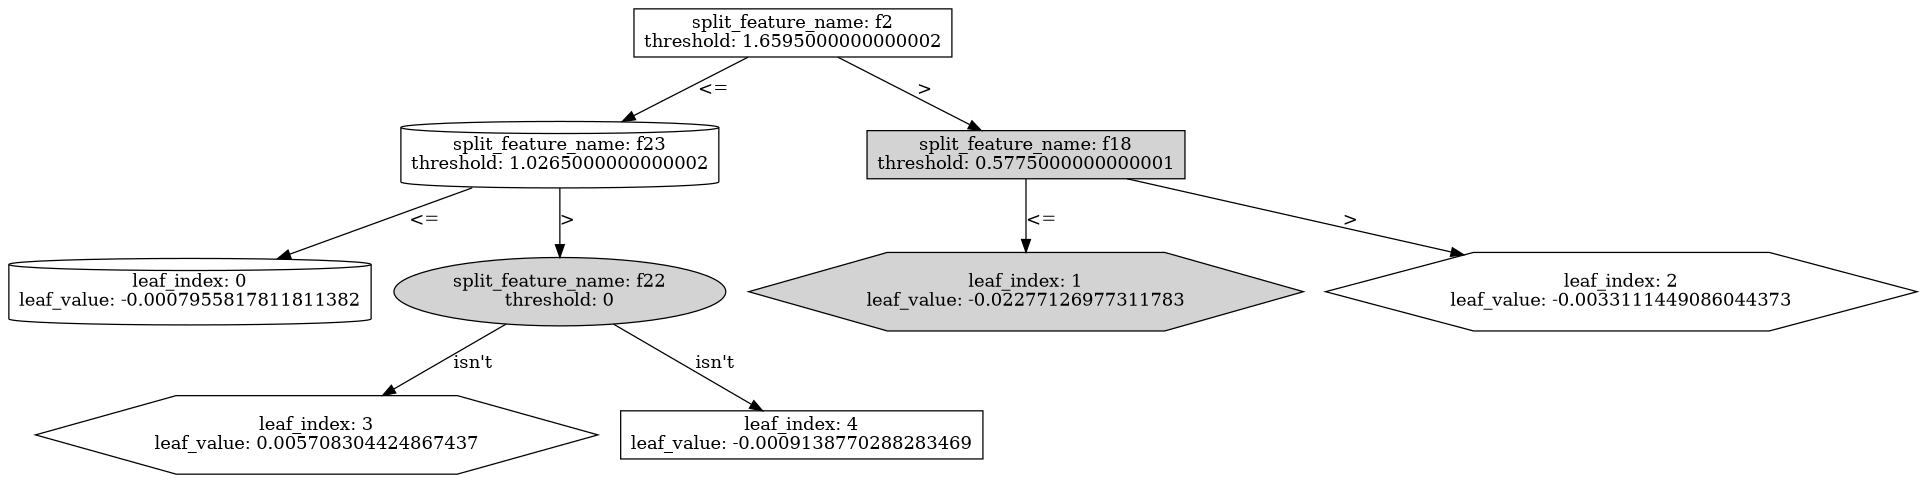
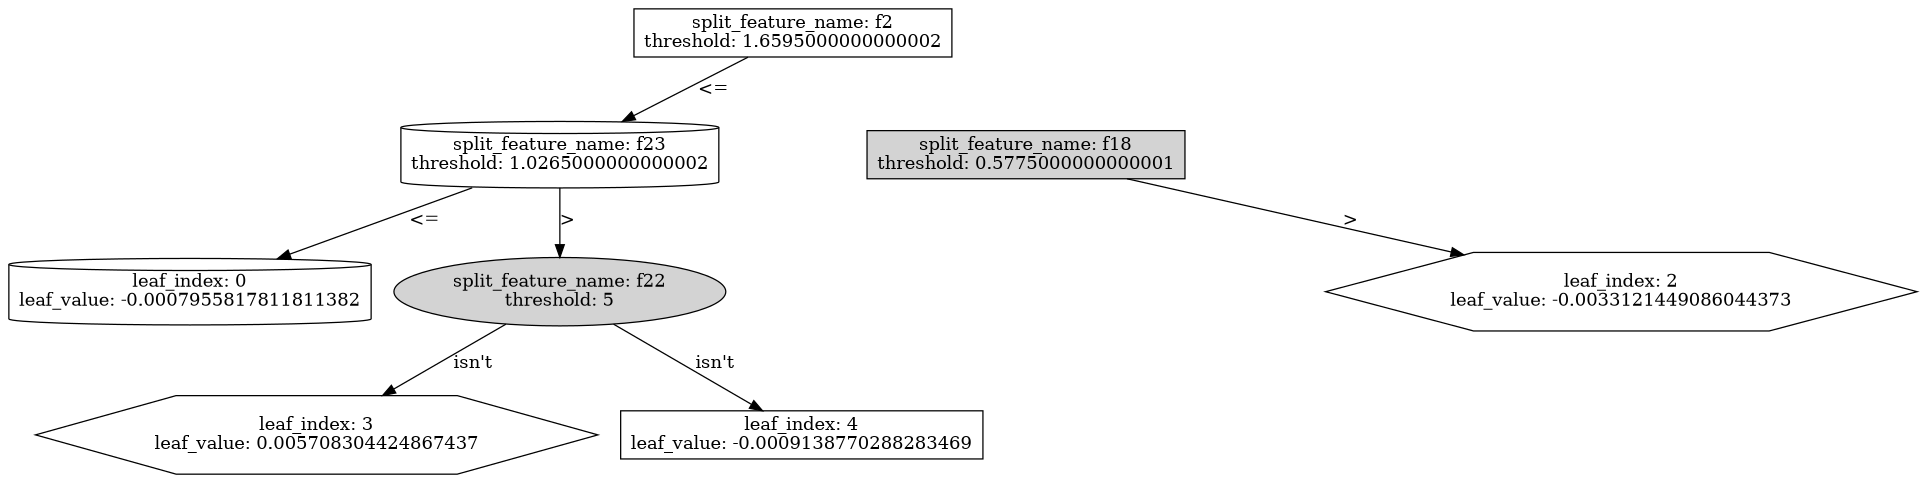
  digraph {
    node [fillcolor=white shape=box style=filled]
    n1 [label="split_feature_name: f2\nthreshold: 1.6595000000000002"]
    n2 [label="split_feature_name: f23\nthreshold: 1.0265000000000002" shape=cylinder]
    n3 [fillcolor=lightgrey label="split_feature_name: f18\nthreshold: 0.5775000000000001"]
    n4 [label="leaf_index: 0\nleaf_value: -0.0007955817811811382" shape=cylinder]
-   n5 [fillcolor=lightgrey label="split_feature_name: f22\nthreshold: 0" shape=ellipse]
-   n6 [fillcolor=lightgrey label="leaf_index: 1\nleaf_value: -0.02277126977311783" shape=hexagon]
-   n7 [label="leaf_index: 2\nleaf_value: -0.0033111449086044373" shape=hexagon]
+   n5 [fillcolor=lightgrey label="split_feature_name: f22\nthreshold: 5" shape=ellipse]
+   n7 [label="leaf_index: 2\nleaf_value: -0.0033121449086044373" shape=hexagon]
    n8 [label="leaf_index: 3\nleaf_value: 0.005708304424867437" shape=hexagon]
    n9 [label="leaf_index: 4\nleaf_value: -0.0009138770288283469"]
    n1 -> n2 [label="<="]
-   n1 -> n3 [label=">"]
    n2 -> n4 [label="<="]
    n2 -> n5 [label=">"]
-   n3 -> n6 [label="<="]
    n3 -> n7 [label=">"]
    n5 -> n8 [label="isn't"]
    n5 -> n9 [label="isn't"]
  }
